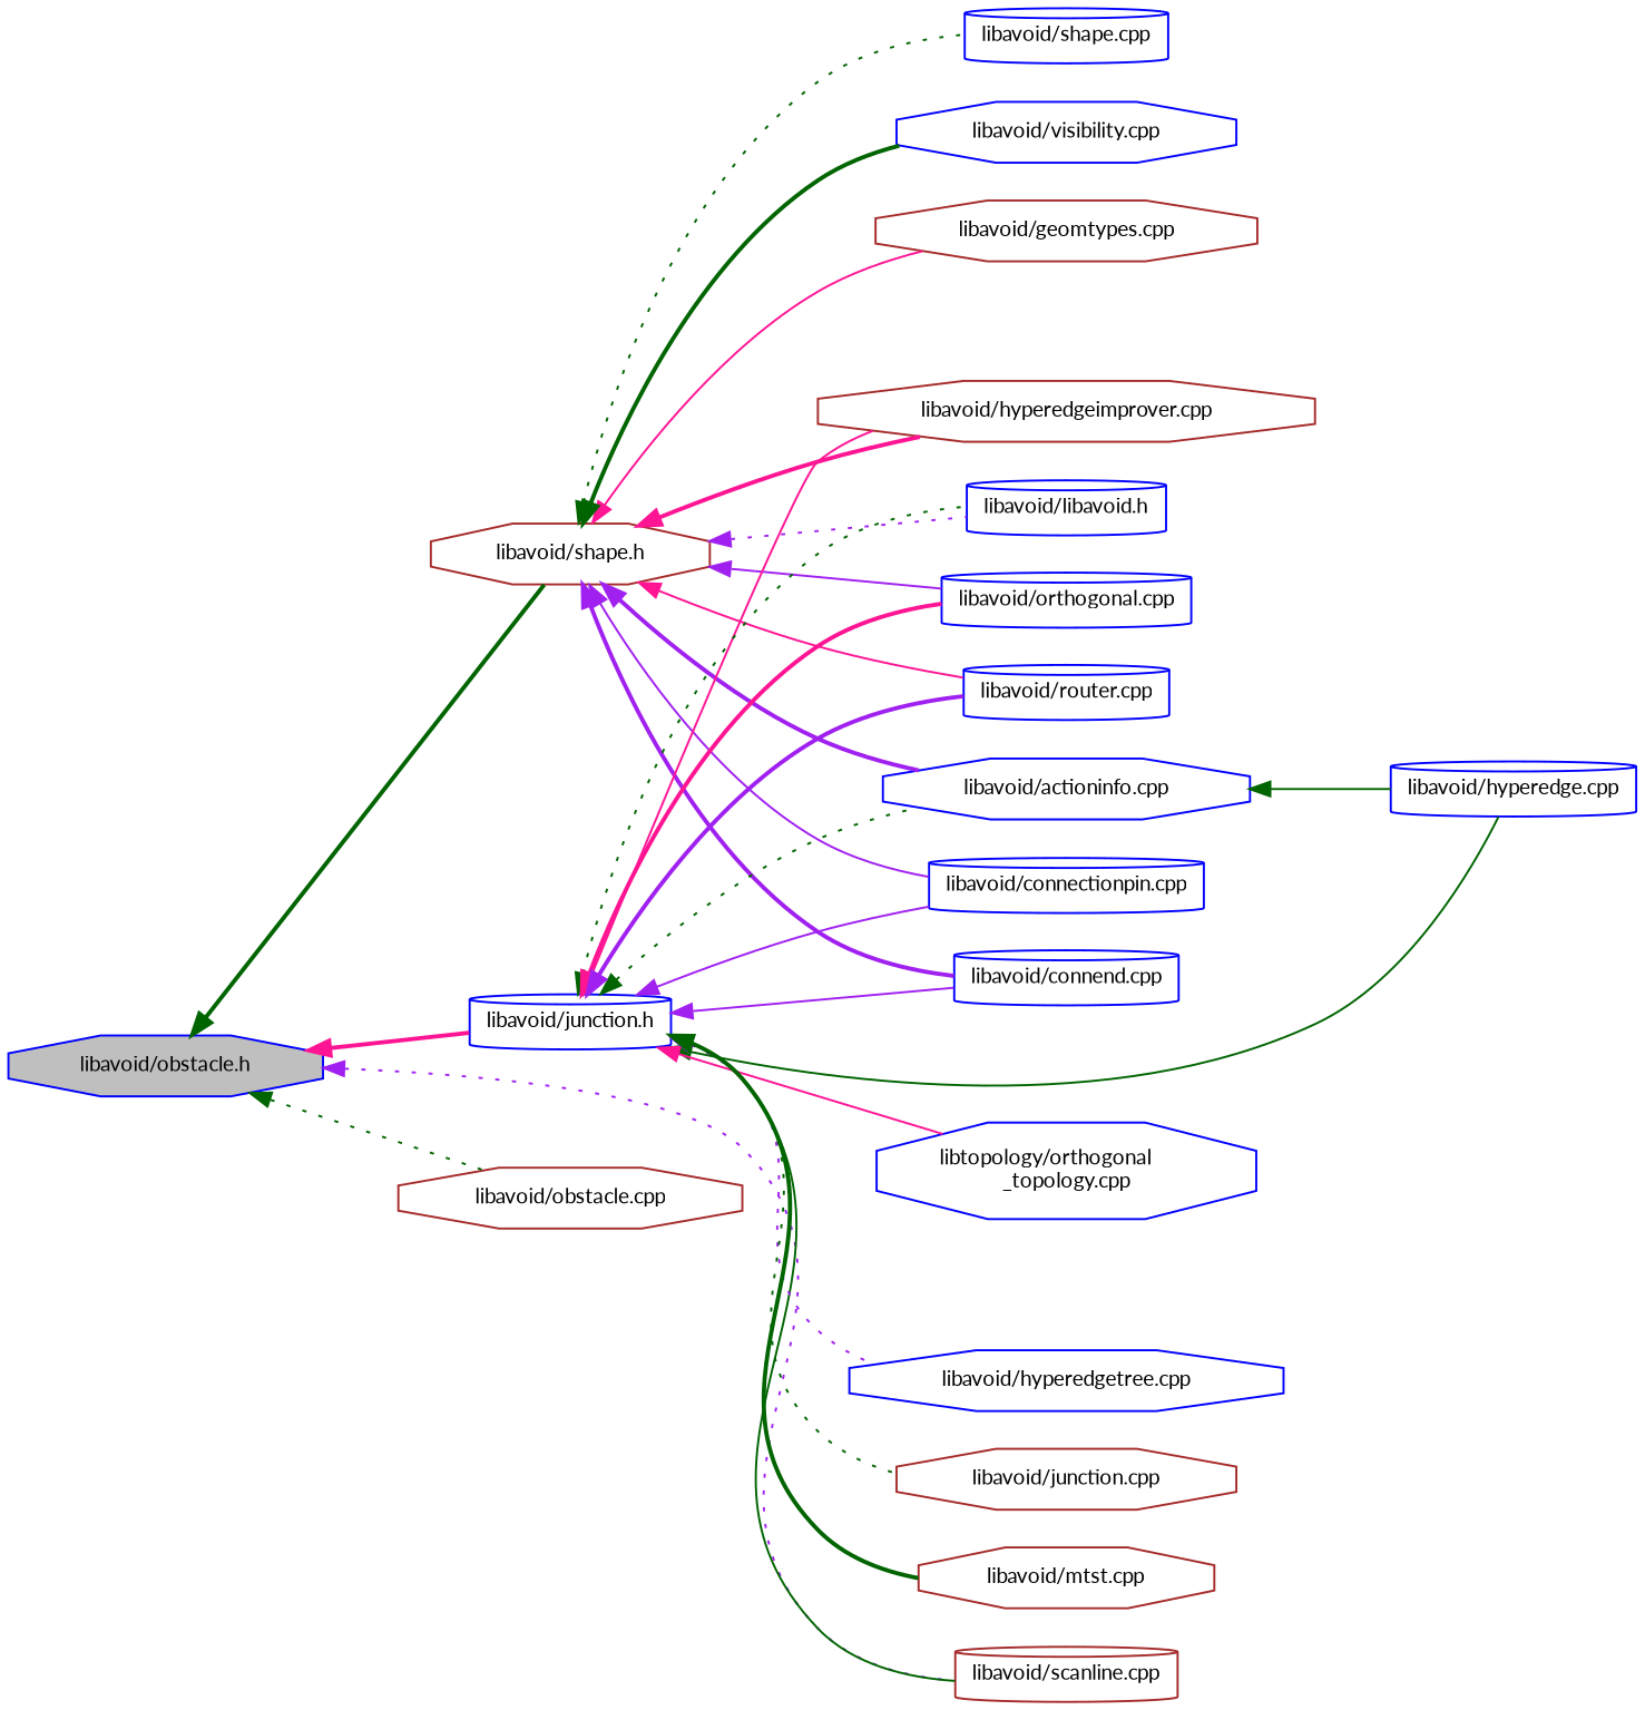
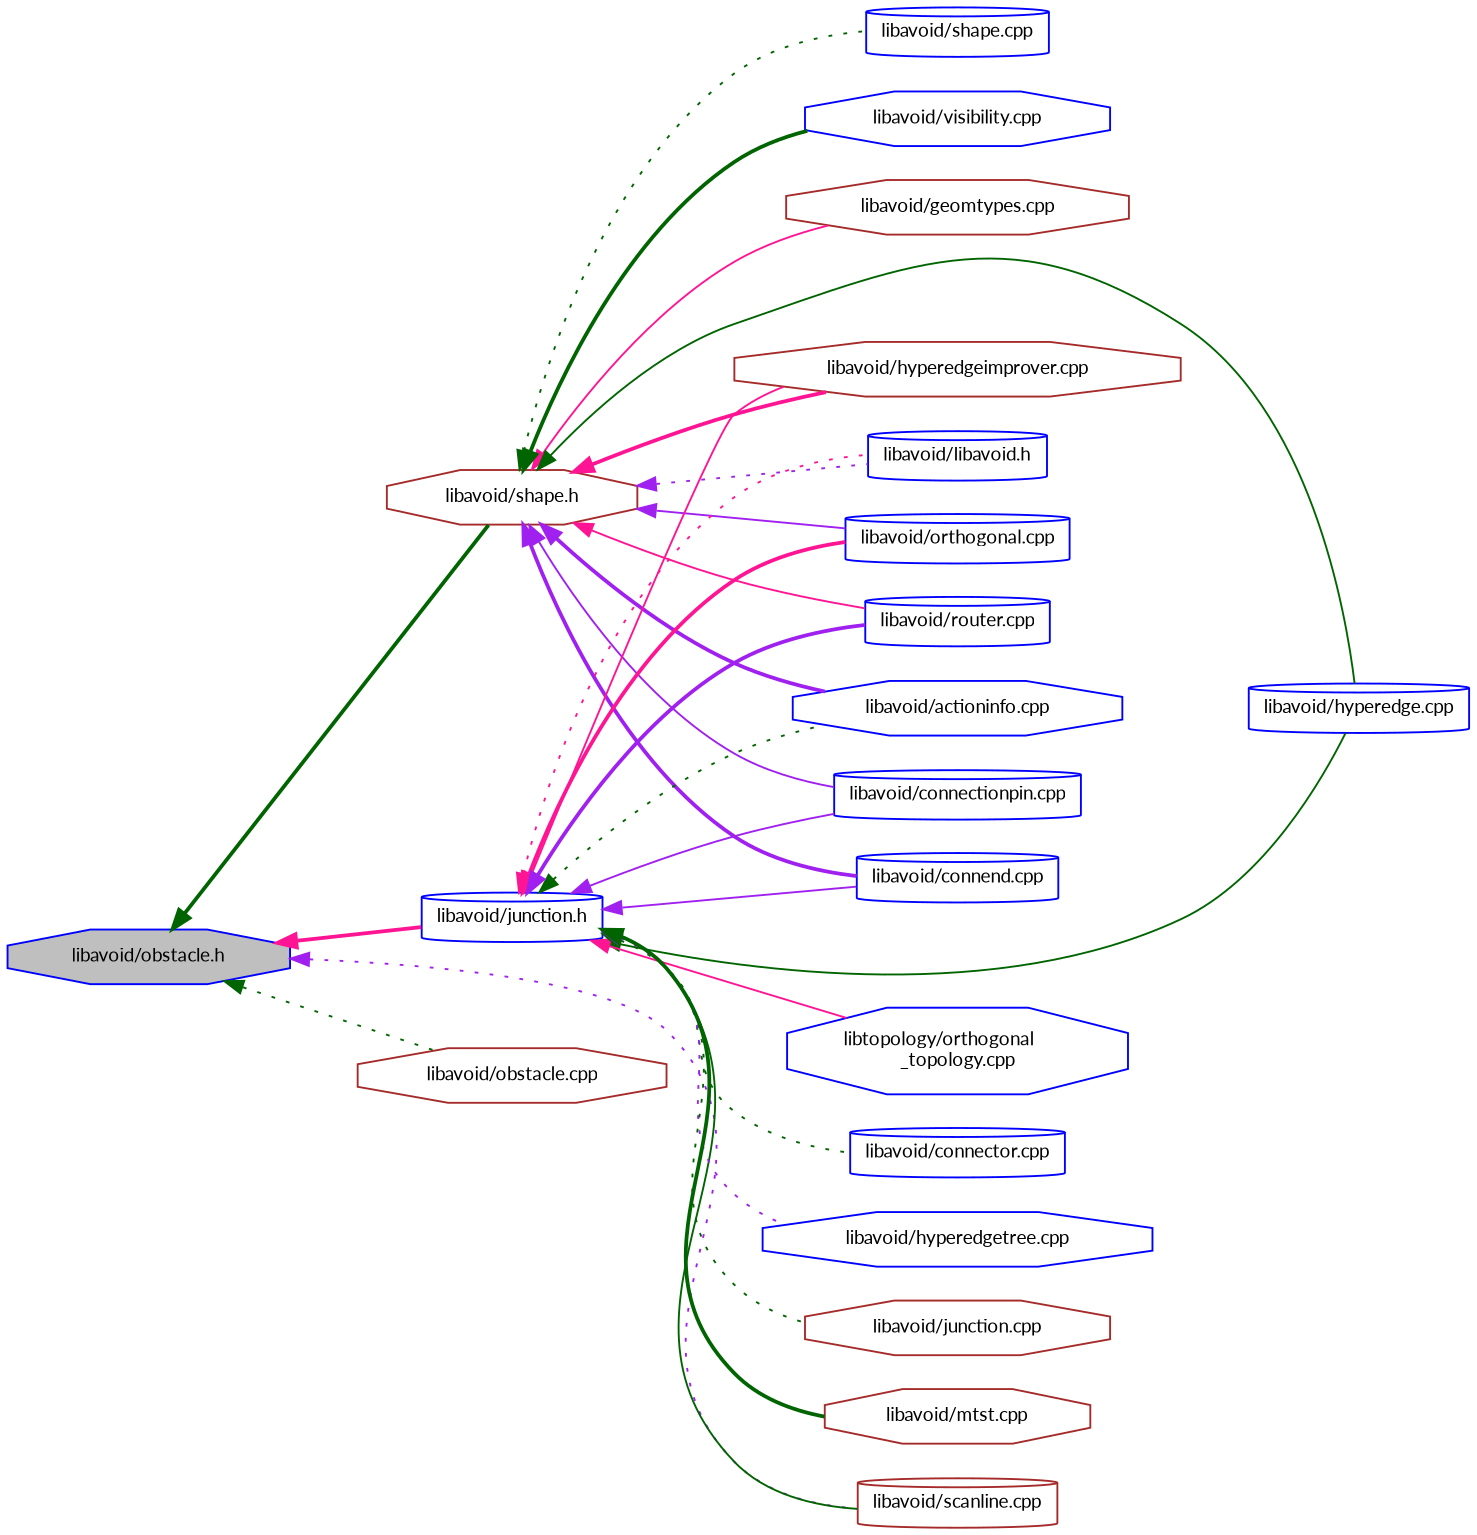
  digraph {
    fontname=Lato
    rankdir=LR
    node [color=blue fillcolor=white fontname=Lato fontsize=10 shape=octagon style=filled]
    edge [color=darkgreen dir=back fontname=Lato fontsize=10 labelfontname=Helvetica labelfontsize=10 style=solid]
    n1 [fillcolor=grey75 fontcolor=black height=0.2 label="libavoid/obstacle.h" width=0.4]
    n2 [color=brown height=0.2 label="libavoid/shape.h" width=0.4]
    n3 [height=0.2 label="libavoid/junction.h" shape=cylinder width=0.4]
    n4 [color=brown height=0.2 label="libavoid/scanline.cpp" shape=cylinder width=0.4]
    n5 [color=brown height=0.2 label="libavoid/obstacle.cpp" width=0.4]
    n6 [height=0.2 label="libavoid/actioninfo.cpp" width=0.4]
    n7 [height=0.2 label="libavoid/connectionpin.cpp" shape=cylinder width=0.4]
    n8 [height=0.2 label="libavoid/connend.cpp" shape=cylinder width=0.4]
    n9 [color=brown height=0.2 label="libavoid/geomtypes.cpp" width=0.4]
    n10 [height=0.2 label="libavoid/hyperedge.cpp" shape=cylinder width=0.4]
    n11 [color=brown height=0.2 label="libavoid/hyperedgeimprover.cpp" width=0.4]
    n12 [height=0.2 label="libavoid/libavoid.h" shape=cylinder width=0.4]
    n13 [height=0.2 label="libavoid/orthogonal.cpp" shape=cylinder width=0.4]
    n14 [height=0.2 label="libavoid/router.cpp" shape=cylinder width=0.4]
    n15 [height=0.2 label="libavoid/shape.cpp" shape=cylinder width=0.4]
    n16 [height=0.2 label="libavoid/visibility.cpp" width=0.4]
    n17 [height=0.2 label="libtopology/orthogonal\l_topology.cpp" width=0.4]
+   n18 [height=0.2 label="libavoid/connector.cpp" shape=cylinder width=0.4]
    n19 [height=0.2 label="libavoid/hyperedgetree.cpp" width=0.4]
    n20 [color=brown height=0.2 label="libavoid/junction.cpp" width=0.4]
    n21 [color=brown height=0.2 label="libavoid/mtst.cpp" width=0.4]
    n1 -> n2 [style=bold]
    n1 -> n3 [color=deeppink style=bold]
    n1 -> n4 [color=purple style=dotted]
    n1 -> n5 [style=dotted]
    n2 -> n6 [color=purple style=bold]
    n2 -> n7 [color=purple]
    n2 -> n8 [color=purple style=bold]
    n2 -> n9 [color=deeppink]
-   n6 -> n10
+   n2 -> n10
    n2 -> n11 [color=deeppink style=bold]
    n2 -> n12 [color=purple style=dotted]
    n2 -> n13 [color=purple]
    n2 -> n14 [color=deeppink]
    n2 -> n15 [style=dotted]
    n2 -> n16 [style=bold]
    n3 -> n4
    n3 -> n6 [style=dotted]
    n3 -> n7 [color=purple]
    n3 -> n8 [color=purple]
    n3 -> n10
    n3 -> n11 [color=deeppink]
-   n3 -> n12 [style=dotted]
+   n3 -> n12 [color=deeppink style=dotted]
    n3 -> n13 [color=deeppink style=bold]
    n3 -> n14 [color=purple style=bold]
    n3 -> n17 [color=deeppink]
+   n3 -> n18 [style=dotted]
    n3 -> n19 [color=purple style=dotted]
    n3 -> n20 [style=dotted]
    n3 -> n21 [style=bold]
  }
